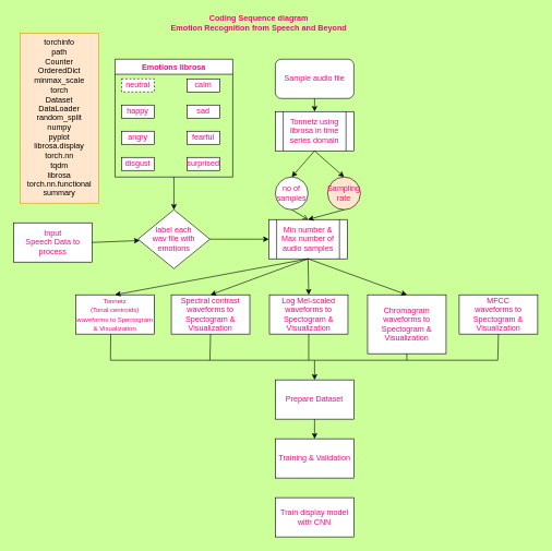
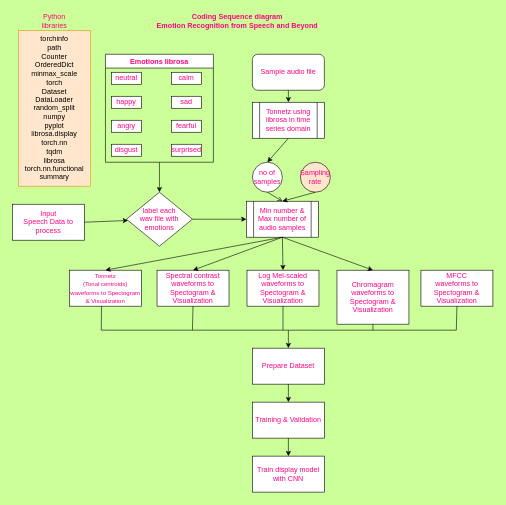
  <mxCell id="0" />
  <mxCell id="1" parent="0" />
  <mxCell id="2" value="Coding Sequence diagram&lt;br&gt;Emotion Recognition from Speech and Beyond" style="text;html=1;strokeColor=none;fillColor=none;align=center;verticalAlign=middle;whiteSpace=wrap;rounded=0;fontStyle=1;fontColor=#FF0080;" vertex="1" parent="1"><mxGeometry x="250" y="20" width="290" height="30" as="geometry" /></mxCell>
  <mxCell id="3" value="torchinfo &lt;br&gt;path &lt;br&gt;Counter &lt;br&gt;OrderedDict &lt;br&gt;minmax_scale &lt;br&gt;torch &lt;br&gt;Dataset &lt;br&gt;DataLoader &lt;br&gt;random_split &lt;br&gt;numpy &lt;br&gt;pyplot &lt;br&gt;librosa.display &lt;br&gt;torch.nn &lt;br&gt;tqdm &lt;br&gt;librosa torch.nn.functional &lt;br&gt;summary" style="rounded=0;whiteSpace=wrap;html=1;fillColor=#ffe6cc;strokeColor=#d79b00;" vertex="1" parent="1"><mxGeometry x="30" y="50" width="120" height="260" as="geometry" /></mxCell>
+ <mxCell id="4" value="Python libraries" style="text;html=1;strokeColor=none;fillColor=none;align=center;verticalAlign=middle;whiteSpace=wrap;rounded=0;fontColor=#FF0080;" vertex="1" parent="1"><mxGeometry x="60" y="20" width="60" height="30" as="geometry" /></mxCell>
  <mxCell id="5" value="Input&lt;br&gt;Speech Data to process" style="rounded=0;whiteSpace=wrap;html=1;fontColor=#FF0080;" vertex="1" parent="1"><mxGeometry x="20" y="340" width="120" height="60" as="geometry" /></mxCell>
  <mxCell id="6" value="Emotions librosa" style="swimlane;whiteSpace=wrap;html=1;fontColor=#FF0080;" vertex="1" parent="1"><mxGeometry x="175" y="90" width="180" height="180" as="geometry" /></mxCell>
- <mxCell id="7" value="neutral" style="whiteSpace=wrap;html=1;fontColor=#FF0080;dashed=1;" vertex="1" parent="6"><mxGeometry x="10" y="30" width="50" height="20" as="geometry" /></mxCell>
+ <mxCell id="7" value="neutral" style="whiteSpace=wrap;html=1;fontColor=#FF0080;" vertex="1" parent="6"><mxGeometry x="10" y="30" width="50" height="20" as="geometry" /></mxCell>
  <mxCell id="8" value="calm" style="whiteSpace=wrap;html=1;fontColor=#FF0080;" vertex="1" parent="6"><mxGeometry x="110" y="30" width="50" height="20" as="geometry" /></mxCell>
  <mxCell id="9" value="happy" style="whiteSpace=wrap;html=1;fontColor=#FF0080;" vertex="1" parent="6"><mxGeometry x="10" y="70" width="50" height="20" as="geometry" /></mxCell>
  <mxCell id="10" value="sad" style="whiteSpace=wrap;html=1;fontColor=#FF0080;" vertex="1" parent="6"><mxGeometry x="110" y="70" width="50" height="20" as="geometry" /></mxCell>
  <mxCell id="11" value="angry" style="whiteSpace=wrap;html=1;fontColor=#FF0080;" vertex="1" parent="6"><mxGeometry x="10" y="110" width="50" height="20" as="geometry" /></mxCell>
  <mxCell id="12" value="fearful" style="whiteSpace=wrap;html=1;fontColor=#FF0080;" vertex="1" parent="6"><mxGeometry x="110" y="110" width="50" height="20" as="geometry" /></mxCell>
  <mxCell id="13" value="disgust" style="whiteSpace=wrap;html=1;fontColor=#FF0080;" vertex="1" parent="6"><mxGeometry x="10" y="150" width="50" height="20" as="geometry" /></mxCell>
  <mxCell id="14" value="surprised" style="whiteSpace=wrap;html=1;fontColor=#FF0080;" vertex="1" parent="6"><mxGeometry x="110" y="150" width="50" height="20" as="geometry" /></mxCell>
  <mxCell id="15" value="label each &lt;br&gt;wav file with &lt;br&gt;emotions" style="rhombus;whiteSpace=wrap;html=1;fontColor=#FF0080;" vertex="1" parent="1"><mxGeometry x="210" y="320" width="110" height="90" as="geometry" /></mxCell>
  <mxCell id="16" value="" style="endArrow=classic;html=1;rounded=0;fontColor=#FF0080;exitX=1;exitY=0.5;exitDx=0;exitDy=0;" edge="1" parent="1" source="5" target="15"><mxGeometry width="50" height="50" relative="1" as="geometry"><mxPoint x="200" y="300" as="sourcePoint" /><mxPoint x="250" y="250" as="targetPoint" /></mxGeometry></mxCell>
  <mxCell id="17" value="" style="endArrow=classic;html=1;rounded=0;fontColor=#FF0080;entryX=0.5;entryY=0;entryDx=0;entryDy=0;exitX=0.5;exitY=1;exitDx=0;exitDy=0;" edge="1" parent="1" source="6" target="15"><mxGeometry width="50" height="50" relative="1" as="geometry"><mxPoint x="240" y="270" as="sourcePoint" /><mxPoint x="250" y="250" as="targetPoint" /></mxGeometry></mxCell>
  <mxCell id="18" value="Sample audio file" style="rounded=1;whiteSpace=wrap;html=1;fontColor=#FF0080;" vertex="1" parent="1"><mxGeometry x="420" y="90" width="120" height="60" as="geometry" /></mxCell>
  <mxCell id="19" value="Min number &amp;amp; Max number of audio samples" style="shape=process;whiteSpace=wrap;html=1;backgroundOutline=1;fontColor=#FF0080;" vertex="1" parent="1"><mxGeometry x="410" y="335" width="120" height="60" as="geometry" /></mxCell>
  <mxCell id="20" value="Tonnetz using librosa in time series domain" style="shape=process;whiteSpace=wrap;html=1;backgroundOutline=1;fontColor=#FF0080;" vertex="1" parent="1"><mxGeometry x="420" y="170" width="120" height="60" as="geometry" /></mxCell>
  <mxCell id="21" value="no of&lt;br&gt;samples" style="ellipse;whiteSpace=wrap;html=1;aspect=fixed;fontColor=#FF0080;" vertex="1" parent="1"><mxGeometry x="420" y="270" width="50" height="50" as="geometry" /></mxCell>
  <mxCell id="22" value="Sampling&lt;br&gt;rate" style="ellipse;whiteSpace=wrap;html=1;aspect=fixed;fontColor=#FF0080;fillColor=#ffe6cc;" vertex="1" parent="1"><mxGeometry x="500" y="270" width="50" height="50" as="geometry" /></mxCell>
  <mxCell id="23" value="" style="endArrow=classic;html=1;rounded=0;fontColor=#FF0080;exitX=0.5;exitY=1;exitDx=0;exitDy=0;entryX=0.5;entryY=0;entryDx=0;entryDy=0;" edge="1" parent="1" source="20" target="21"><mxGeometry width="50" height="50" relative="1" as="geometry"><mxPoint x="200" y="300" as="sourcePoint" /><mxPoint x="250" y="250" as="targetPoint" /></mxGeometry></mxCell>
- <mxCell id="24" value="" style="endArrow=classic;html=1;rounded=0;fontColor=#FF0080;exitX=0.5;exitY=1;exitDx=0;exitDy=0;entryX=0.5;entryY=0;entryDx=0;entryDy=0;" edge="1" parent="1" source="20" target="22"><mxGeometry width="50" height="50" relative="1" as="geometry"><mxPoint x="490" y="240" as="sourcePoint" /><mxPoint x="455" y="280" as="targetPoint" /></mxGeometry></mxCell>
  <mxCell id="25" value="" style="endArrow=classic;html=1;rounded=0;fontColor=#FF0080;exitX=0.5;exitY=1;exitDx=0;exitDy=0;entryX=0.5;entryY=0;entryDx=0;entryDy=0;" edge="1" parent="1" source="18" target="20"><mxGeometry width="50" height="50" relative="1" as="geometry"><mxPoint x="490" y="240" as="sourcePoint" /><mxPoint x="535" y="280" as="targetPoint" /></mxGeometry></mxCell>
  <mxCell id="26" value="" style="endArrow=classic;html=1;rounded=0;fontColor=#FF0080;exitX=1;exitY=0.5;exitDx=0;exitDy=0;entryX=0;entryY=0.5;entryDx=0;entryDy=0;" edge="1" parent="1" source="15" target="19"><mxGeometry width="50" height="50" relative="1" as="geometry"><mxPoint x="150" y="380" as="sourcePoint" /><mxPoint x="222.564" y="377.097" as="targetPoint" /></mxGeometry></mxCell>
  <mxCell id="27" value="" style="endArrow=open;html=1;rounded=0;fontColor=#FF0080;exitX=0.5;exitY=1;exitDx=0;exitDy=0;entryX=0.5;entryY=0;entryDx=0;entryDy=0;" edge="1" parent="1" source="21" target="19"><mxGeometry width="50" height="50" relative="1" as="geometry"><mxPoint x="330" y="375" as="sourcePoint" /><mxPoint x="420" y="375" as="targetPoint" /></mxGeometry></mxCell>
  <mxCell id="28" value="" style="endArrow=classic;html=1;rounded=0;fontColor=#FF0080;exitX=0.5;exitY=1;exitDx=0;exitDy=0;entryX=0.5;entryY=0;entryDx=0;entryDy=0;" edge="1" parent="1" source="22" target="19"><mxGeometry width="50" height="50" relative="1" as="geometry"><mxPoint x="455" y="330" as="sourcePoint" /><mxPoint x="480" y="345" as="targetPoint" /></mxGeometry></mxCell>
  <mxCell id="29" value="MFCC&lt;br&gt;waveforms to Spectogram &amp;amp; Visualization" style="rounded=0;whiteSpace=wrap;html=1;fontColor=#FF0080;" vertex="1" parent="1"><mxGeometry x="701" y="450" width="120" height="60" as="geometry" /></mxCell>
  <mxCell id="30" value="Chromagram&lt;br&gt;waveforms to Spectogram &amp;amp; Visualization" style="rounded=0;whiteSpace=wrap;html=1;fontColor=#FF0080;" vertex="1" parent="1"><mxGeometry x="561" y="450" width="120" height="90" as="geometry" /></mxCell>
  <mxCell id="31" value="" style="endArrow=classic;html=1;rounded=0;fontColor=#FF0080;exitX=0.5;exitY=1;exitDx=0;exitDy=0;entryX=0.5;entryY=0;entryDx=0;entryDy=0;" edge="1" parent="1" source="19" target="30"><mxGeometry width="50" height="50" relative="1" as="geometry"><mxPoint x="480" y="405" as="sourcePoint" /><mxPoint x="542.8" y="448.98" as="targetPoint" /></mxGeometry></mxCell>
  <mxCell id="32" value="Log Mel-scaled&lt;br&gt;waveforms to Spectogram &amp;amp; Visualization" style="rounded=0;whiteSpace=wrap;html=1;fontColor=#FF0080;" vertex="1" parent="1"><mxGeometry x="411" y="450" width="120" height="60" as="geometry" /></mxCell>
  <mxCell id="33" value="Spectral contrast&lt;br&gt;waveforms to Spectogram &amp;amp; Visualization" style="rounded=0;whiteSpace=wrap;html=1;fontColor=#FF0080;" vertex="1" parent="1"><mxGeometry x="261" y="450" width="120" height="60" as="geometry" /></mxCell>
  <mxCell id="34" value="" style="endArrow=classic;html=1;rounded=0;fontColor=#FF0080;exitX=0.5;exitY=1;exitDx=0;exitDy=0;entryX=0.5;entryY=0;entryDx=0;entryDy=0;" edge="1" parent="1" source="19" target="32"><mxGeometry width="50" height="50" relative="1" as="geometry"><mxPoint x="200" y="280" as="sourcePoint" /><mxPoint x="250" y="230" as="targetPoint" /></mxGeometry></mxCell>
  <mxCell id="35" value="" style="endArrow=classic;html=1;rounded=0;fontColor=#FF0080;entryX=0.5;entryY=0;entryDx=0;entryDy=0;exitX=0.5;exitY=1;exitDx=0;exitDy=0;" edge="1" parent="1" source="19" target="33"><mxGeometry width="50" height="50" relative="1" as="geometry"><mxPoint x="470" y="400" as="sourcePoint" /><mxPoint x="260" y="450" as="targetPoint" /></mxGeometry></mxCell>
  <mxCell id="36" value="&lt;font style=&quot;font-size: 10px;&quot;&gt;Tonnetz &lt;br&gt;(Tonal centroids)&lt;br&gt;waveforms to Spectogram &amp;amp; Visualization&lt;/font&gt;" style="rounded=0;whiteSpace=wrap;html=1;fontColor=#FF0080;" vertex="1" parent="1"><mxGeometry x="115" y="450" width="120" height="60" as="geometry" /></mxCell>
  <mxCell id="37" value="" style="endArrow=classic;html=1;rounded=0;fontColor=#FF0080;entryX=0.5;entryY=0;entryDx=0;entryDy=0;exitX=0.5;exitY=1;exitDx=0;exitDy=0;" edge="1" parent="1" source="19" target="36"><mxGeometry width="50" height="50" relative="1" as="geometry"><mxPoint x="470" y="400" as="sourcePoint" /><mxPoint x="256" y="450" as="targetPoint" /></mxGeometry></mxCell>
  <mxCell id="38" value="Prepare Dataset" style="rounded=0;whiteSpace=wrap;html=1;fontColor=#FF0080;" vertex="1" parent="1"><mxGeometry x="420" y="580" width="120" height="60" as="geometry" /></mxCell>
  <mxCell id="39" value="" style="endArrow=classic;html=1;rounded=0;fontColor=#FF0080;entryX=0.5;entryY=0;entryDx=0;entryDy=0;exitX=0.445;exitY=1.003;exitDx=0;exitDy=0;exitPerimeter=0;" edge="1" parent="1" source="36" target="38"><mxGeometry width="50" height="50" relative="1" as="geometry"><mxPoint x="480" y="405" as="sourcePoint" /><mxPoint x="185" y="460" as="targetPoint" /><Array as="points"><mxPoint x="168" y="550" /><mxPoint x="480" y="550" /></Array></mxGeometry></mxCell>
  <mxCell id="40" value="" style="endArrow=none;html=1;rounded=0;fontSize=10;fontColor=#FF0080;exitX=0.5;exitY=1;exitDx=0;exitDy=0;" edge="1" parent="1" source="33"><mxGeometry width="50" height="50" relative="1" as="geometry"><mxPoint x="230" y="400" as="sourcePoint" /><mxPoint x="320" y="550" as="targetPoint" /></mxGeometry></mxCell>
  <mxCell id="41" value="" style="endArrow=none;html=1;rounded=0;fontSize=10;fontColor=#FF0080;" edge="1" parent="1"><mxGeometry width="50" height="50" relative="1" as="geometry"><mxPoint x="480" y="550" as="sourcePoint" /><mxPoint x="760" y="550" as="targetPoint" /></mxGeometry></mxCell>
  <mxCell id="42" value="" style="endArrow=none;html=1;rounded=0;fontSize=10;fontColor=#FF0080;exitX=0.5;exitY=1;exitDx=0;exitDy=0;" edge="1" parent="1" source="30"><mxGeometry width="50" height="50" relative="1" as="geometry"><mxPoint x="230" y="400" as="sourcePoint" /><mxPoint x="621" y="550" as="targetPoint" /></mxGeometry></mxCell>
  <mxCell id="43" value="" style="endArrow=none;html=1;rounded=0;fontSize=10;fontColor=#FF0080;exitX=0.5;exitY=1;exitDx=0;exitDy=0;" edge="1" parent="1" source="32"><mxGeometry width="50" height="50" relative="1" as="geometry"><mxPoint x="631" y="520" as="sourcePoint" /><mxPoint x="471" y="550" as="targetPoint" /></mxGeometry></mxCell>
  <mxCell id="44" value="" style="endArrow=none;html=1;rounded=0;fontSize=10;fontColor=#FF0080;exitX=0.5;exitY=1;exitDx=0;exitDy=0;" edge="1" parent="1" source="29"><mxGeometry width="50" height="50" relative="1" as="geometry"><mxPoint x="481" y="520" as="sourcePoint" /><mxPoint x="760" y="550" as="targetPoint" /></mxGeometry></mxCell>
  <mxCell id="45" value="Training &amp;amp; Validation" style="rounded=0;whiteSpace=wrap;html=1;fontColor=#FF0080;" vertex="1" parent="1"><mxGeometry x="420" y="670" width="120" height="60" as="geometry" /></mxCell>
  <mxCell id="46" value="Train display model with CNN" style="rounded=0;whiteSpace=wrap;html=1;fontColor=#FF0080;" vertex="1" parent="1"><mxGeometry x="420" y="760" width="120" height="60" as="geometry" /></mxCell>
  <mxCell id="47" value="" style="endArrow=classic;html=1;rounded=0;fontSize=10;fontColor=#FF0080;exitX=0.5;exitY=1;exitDx=0;exitDy=0;" edge="1" parent="1" source="38" target="45"><mxGeometry width="50" height="50" relative="1" as="geometry"><mxPoint x="230" y="690" as="sourcePoint" /><mxPoint x="280" y="640" as="targetPoint" /></mxGeometry></mxCell>
+ <mxCell id="48" value="" style="endArrow=classic;html=1;rounded=0;fontSize=10;fontColor=#FF0080;exitX=0.5;exitY=1;exitDx=0;exitDy=0;entryX=0.5;entryY=0;entryDx=0;entryDy=0;" edge="1" parent="1" source="45" target="46"><mxGeometry width="50" height="50" relative="1" as="geometry"><mxPoint x="490" y="650" as="sourcePoint" /><mxPoint x="490" y="680" as="targetPoint" /></mxGeometry></mxCell>
